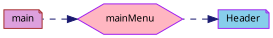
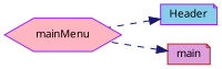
  digraph {
    fontname="Noto Sans"
    rankdir=RL
    node [color=purple fontname="Noto Sans" fontsize=10 shape=note style=filled]
    edge [color=midnightblue dir=back fontname="Noto Sans" fontsize=10 labelfontname=Helvetica labelfontsize=10 style=dashed]
    n1 [fillcolor=skyblue fontcolor=black height=0.2 label=Header width=0.4]
    n2 [fillcolor=lightpink height=0.2 label=mainMenu shape=hexagon width=0.4]
    n3 [color=brown fillcolor=plum height=0.2 label=main width=0.4]
    n1 -> n2
-   n2 -> n3
+   n3 -> n2
  }
